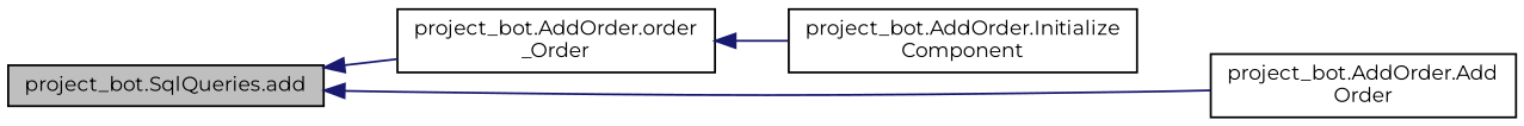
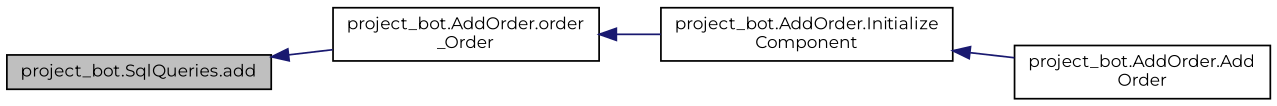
  digraph {
    fontname=Montserrat
    rankdir=LR
    node [color=black fillcolor=white fontname=Montserrat fontsize=10 shape=record style=filled]
    edge [color=midnightblue dir=back fontname=Montserrat fontsize=10 labelfontname=Helvetica labelfontsize=10 style=solid]
    n1 [fillcolor=grey75 fontcolor=black height=0.2 label="project_bot.SqlQueries.add" width=0.4]
    n2 [height=0.2 label="project_bot.AddOrder.order\l_Order" width=0.4]
    n3 [height=0.2 label="project_bot.AddOrder.Initialize\lComponent" width=0.4]
    n4 [height=0.2 label="project_bot.AddOrder.Add\lOrder" width=0.4]
    n1 -> n2
    n2 -> n3
-   n1 -> n4
+   n3 -> n4
  }
